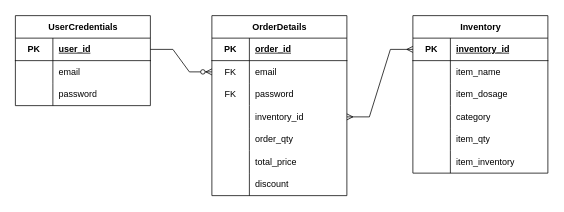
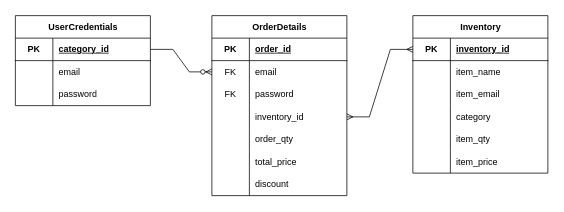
  <mxCell id="0" />
  <mxCell id="1" parent="0" />
  <mxCell id="2" value="UserCredentials" style="shape=table;startSize=30;container=1;collapsible=1;childLayout=tableLayout;fixedRows=1;rowLines=0;fontStyle=1;align=center;resizeLast=1;html=1;" vertex="1" parent="1"><mxGeometry x="20" y="20" width="180" height="120" as="geometry" /></mxCell>
  <mxCell id="3" value="" style="shape=tableRow;horizontal=0;startSize=0;swimlaneHead=0;swimlaneBody=0;fillColor=none;collapsible=0;dropTarget=0;points=[[0,0.5],[1,0.5]];portConstraint=eastwest;top=0;left=0;right=0;bottom=1;" vertex="1" parent="2"><mxGeometry y="30" width="180" height="30" as="geometry" /></mxCell>
  <mxCell id="4" value="PK" style="shape=partialRectangle;connectable=0;fillColor=none;top=0;left=0;bottom=0;right=0;fontStyle=1;overflow=hidden;whiteSpace=wrap;html=1;" vertex="1" parent="3"><mxGeometry width="50" height="30" as="geometry"><mxRectangle width="50" height="30" as="alternateBounds" /></mxGeometry></mxCell>
- <mxCell id="5" value="user_id" style="shape=partialRectangle;connectable=0;fillColor=none;top=0;left=0;bottom=0;right=0;align=left;spacingLeft=6;fontStyle=5;overflow=hidden;whiteSpace=wrap;html=1;" vertex="1" parent="3"><mxGeometry x="50" width="130" height="30" as="geometry"><mxRectangle width="130" height="30" as="alternateBounds" /></mxGeometry></mxCell>
+ <mxCell id="5" value="category_id" style="shape=partialRectangle;connectable=0;fillColor=none;top=0;left=0;bottom=0;right=0;align=left;spacingLeft=6;fontStyle=5;overflow=hidden;whiteSpace=wrap;html=1;" vertex="1" parent="3"><mxGeometry x="50" width="130" height="30" as="geometry"><mxRectangle width="130" height="30" as="alternateBounds" /></mxGeometry></mxCell>
  <mxCell id="6" value="" style="shape=tableRow;horizontal=0;startSize=0;swimlaneHead=0;swimlaneBody=0;fillColor=none;collapsible=0;dropTarget=0;points=[[0,0.5],[1,0.5]];portConstraint=eastwest;top=0;left=0;right=0;bottom=0;" vertex="1" parent="2"><mxGeometry y="60" width="180" height="30" as="geometry" /></mxCell>
  <mxCell id="7" value="" style="shape=partialRectangle;connectable=0;fillColor=none;top=0;left=0;bottom=0;right=0;editable=1;overflow=hidden;whiteSpace=wrap;html=1;" vertex="1" parent="6"><mxGeometry width="50" height="30" as="geometry"><mxRectangle width="50" height="30" as="alternateBounds" /></mxGeometry></mxCell>
  <mxCell id="8" value="email" style="shape=partialRectangle;connectable=0;fillColor=none;top=0;left=0;bottom=0;right=0;align=left;spacingLeft=6;overflow=hidden;whiteSpace=wrap;html=1;" vertex="1" parent="6"><mxGeometry x="50" width="130" height="30" as="geometry"><mxRectangle width="130" height="30" as="alternateBounds" /></mxGeometry></mxCell>
  <mxCell id="9" value="" style="shape=tableRow;horizontal=0;startSize=0;swimlaneHead=0;swimlaneBody=0;fillColor=none;collapsible=0;dropTarget=0;points=[[0,0.5],[1,0.5]];portConstraint=eastwest;top=0;left=0;right=0;bottom=0;" vertex="1" parent="2"><mxGeometry y="90" width="180" height="30" as="geometry" /></mxCell>
  <mxCell id="10" value="" style="shape=partialRectangle;connectable=0;fillColor=none;top=0;left=0;bottom=0;right=0;editable=1;overflow=hidden;whiteSpace=wrap;html=1;" vertex="1" parent="9"><mxGeometry width="50" height="30" as="geometry"><mxRectangle width="50" height="30" as="alternateBounds" /></mxGeometry></mxCell>
  <mxCell id="11" value="password" style="shape=partialRectangle;connectable=0;fillColor=none;top=0;left=0;bottom=0;right=0;align=left;spacingLeft=6;overflow=hidden;whiteSpace=wrap;html=1;" vertex="1" parent="9"><mxGeometry x="50" width="130" height="30" as="geometry"><mxRectangle width="130" height="30" as="alternateBounds" /></mxGeometry></mxCell>
  <mxCell id="12" value="OrderDetails" style="shape=table;startSize=30;container=1;collapsible=1;childLayout=tableLayout;fixedRows=1;rowLines=0;fontStyle=1;align=center;resizeLast=1;html=1;resizeLastRow=0;" vertex="1" parent="1"><mxGeometry x="282" y="20" width="180" height="240" as="geometry"><mxRectangle x="310" y="170" width="110" height="30" as="alternateBounds" /></mxGeometry></mxCell>
  <mxCell id="13" value="" style="shape=tableRow;horizontal=0;startSize=0;swimlaneHead=0;swimlaneBody=0;fillColor=none;collapsible=0;dropTarget=0;points=[[0,0.5],[1,0.5]];portConstraint=eastwest;top=0;left=0;right=0;bottom=1;" vertex="1" parent="12"><mxGeometry y="30" width="180" height="30" as="geometry" /></mxCell>
  <mxCell id="14" value="PK" style="shape=partialRectangle;connectable=0;fillColor=none;top=0;left=0;bottom=0;right=0;fontStyle=1;overflow=hidden;whiteSpace=wrap;html=1;" vertex="1" parent="13"><mxGeometry width="50" height="30" as="geometry"><mxRectangle width="50" height="30" as="alternateBounds" /></mxGeometry></mxCell>
  <mxCell id="15" value="order_id" style="shape=partialRectangle;connectable=0;fillColor=none;top=0;left=0;bottom=0;right=0;align=left;spacingLeft=6;fontStyle=5;overflow=hidden;whiteSpace=wrap;html=1;" vertex="1" parent="13"><mxGeometry x="50" width="130" height="30" as="geometry"><mxRectangle width="130" height="30" as="alternateBounds" /></mxGeometry></mxCell>
  <mxCell id="16" value="" style="shape=tableRow;horizontal=0;startSize=0;swimlaneHead=0;swimlaneBody=0;fillColor=none;collapsible=0;dropTarget=0;points=[[0,0.5],[1,0.5]];portConstraint=eastwest;top=0;left=0;right=0;bottom=0;" vertex="1" parent="12"><mxGeometry y="60" width="180" height="30" as="geometry" /></mxCell>
  <mxCell id="17" value="FK" style="shape=partialRectangle;connectable=0;fillColor=none;top=0;left=0;bottom=0;right=0;editable=1;overflow=hidden;whiteSpace=wrap;html=1;" vertex="1" parent="16"><mxGeometry width="50" height="30" as="geometry"><mxRectangle width="50" height="30" as="alternateBounds" /></mxGeometry></mxCell>
  <mxCell id="18" value="email" style="shape=partialRectangle;connectable=0;fillColor=none;top=0;left=0;bottom=0;right=0;align=left;spacingLeft=6;overflow=hidden;whiteSpace=wrap;html=1;" vertex="1" parent="16"><mxGeometry x="50" width="130" height="30" as="geometry"><mxRectangle width="130" height="30" as="alternateBounds" /></mxGeometry></mxCell>
  <mxCell id="19" value="" style="shape=tableRow;horizontal=0;startSize=0;swimlaneHead=0;swimlaneBody=0;fillColor=none;collapsible=0;dropTarget=0;points=[[0,0.5],[1,0.5]];portConstraint=eastwest;top=0;left=0;right=0;bottom=0;" vertex="1" parent="12"><mxGeometry y="90" width="180" height="30" as="geometry" /></mxCell>
  <mxCell id="20" value="FK" style="shape=partialRectangle;connectable=0;fillColor=none;top=0;left=0;bottom=0;right=0;editable=1;overflow=hidden;whiteSpace=wrap;html=1;" vertex="1" parent="19"><mxGeometry width="50" height="30" as="geometry"><mxRectangle width="50" height="30" as="alternateBounds" /></mxGeometry></mxCell>
  <mxCell id="21" value="password" style="shape=partialRectangle;connectable=0;fillColor=none;top=0;left=0;bottom=0;right=0;align=left;spacingLeft=6;overflow=hidden;whiteSpace=wrap;html=1;" vertex="1" parent="19"><mxGeometry x="50" width="130" height="30" as="geometry"><mxRectangle width="130" height="30" as="alternateBounds" /></mxGeometry></mxCell>
  <mxCell id="22" style="shape=tableRow;horizontal=0;startSize=0;swimlaneHead=0;swimlaneBody=0;fillColor=none;collapsible=0;dropTarget=0;points=[[0,0.5],[1,0.5]];portConstraint=eastwest;top=0;left=0;right=0;bottom=0;" vertex="1" parent="12"><mxGeometry y="120" width="180" height="30" as="geometry" /></mxCell>
  <mxCell id="23" style="shape=partialRectangle;connectable=0;fillColor=none;top=0;left=0;bottom=0;right=0;editable=1;overflow=hidden;whiteSpace=wrap;html=1;" vertex="1" parent="22"><mxGeometry width="50" height="30" as="geometry"><mxRectangle width="50" height="30" as="alternateBounds" /></mxGeometry></mxCell>
  <mxCell id="24" value="inventory_id" style="shape=partialRectangle;connectable=0;fillColor=none;top=0;left=0;bottom=0;right=0;align=left;spacingLeft=6;overflow=hidden;whiteSpace=wrap;html=1;" vertex="1" parent="22"><mxGeometry x="50" width="130" height="30" as="geometry"><mxRectangle width="130" height="30" as="alternateBounds" /></mxGeometry></mxCell>
  <mxCell id="25" style="shape=tableRow;horizontal=0;startSize=0;swimlaneHead=0;swimlaneBody=0;fillColor=none;collapsible=0;dropTarget=0;points=[[0,0.5],[1,0.5]];portConstraint=eastwest;top=0;left=0;right=0;bottom=0;" vertex="1" parent="12"><mxGeometry y="150" width="180" height="30" as="geometry" /></mxCell>
  <mxCell id="26" style="shape=partialRectangle;connectable=0;fillColor=none;top=0;left=0;bottom=0;right=0;editable=1;overflow=hidden;whiteSpace=wrap;html=1;" vertex="1" parent="25"><mxGeometry width="50" height="30" as="geometry"><mxRectangle width="50" height="30" as="alternateBounds" /></mxGeometry></mxCell>
  <mxCell id="27" value="order_qty" style="shape=partialRectangle;connectable=0;fillColor=none;top=0;left=0;bottom=0;right=0;align=left;spacingLeft=6;overflow=hidden;whiteSpace=wrap;html=1;" vertex="1" parent="25"><mxGeometry x="50" width="130" height="30" as="geometry"><mxRectangle width="130" height="30" as="alternateBounds" /></mxGeometry></mxCell>
  <mxCell id="28" style="shape=tableRow;horizontal=0;startSize=0;swimlaneHead=0;swimlaneBody=0;fillColor=none;collapsible=0;dropTarget=0;points=[[0,0.5],[1,0.5]];portConstraint=eastwest;top=0;left=0;right=0;bottom=0;" vertex="1" parent="12"><mxGeometry y="180" width="180" height="30" as="geometry" /></mxCell>
  <mxCell id="29" style="shape=partialRectangle;connectable=0;fillColor=none;top=0;left=0;bottom=0;right=0;editable=1;overflow=hidden;whiteSpace=wrap;html=1;" vertex="1" parent="28"><mxGeometry width="50" height="30" as="geometry"><mxRectangle width="50" height="30" as="alternateBounds" /></mxGeometry></mxCell>
  <mxCell id="30" value="total_price" style="shape=partialRectangle;connectable=0;fillColor=none;top=0;left=0;bottom=0;right=0;align=left;spacingLeft=6;overflow=hidden;whiteSpace=wrap;html=1;" vertex="1" parent="28"><mxGeometry x="50" width="130" height="30" as="geometry"><mxRectangle width="130" height="30" as="alternateBounds" /></mxGeometry></mxCell>
  <mxCell id="31" style="shape=tableRow;horizontal=0;startSize=0;swimlaneHead=0;swimlaneBody=0;fillColor=none;collapsible=0;dropTarget=0;points=[[0,0.5],[1,0.5]];portConstraint=eastwest;top=0;left=0;right=0;bottom=0;" vertex="1" parent="12"><mxGeometry y="210" width="180" height="30" as="geometry" /></mxCell>
  <mxCell id="32" style="shape=partialRectangle;connectable=0;fillColor=none;top=0;left=0;bottom=0;right=0;editable=1;overflow=hidden;whiteSpace=wrap;html=1;" vertex="1" parent="31"><mxGeometry width="50" height="30" as="geometry"><mxRectangle width="50" height="30" as="alternateBounds" /></mxGeometry></mxCell>
  <mxCell id="33" value="discount" style="shape=partialRectangle;connectable=0;fillColor=none;top=0;left=0;bottom=0;right=0;align=left;spacingLeft=6;overflow=hidden;whiteSpace=wrap;html=1;" vertex="1" parent="31"><mxGeometry x="50" width="130" height="30" as="geometry"><mxRectangle width="130" height="30" as="alternateBounds" /></mxGeometry></mxCell>
  <mxCell id="34" value="Inventory" style="shape=table;startSize=30;container=1;collapsible=1;childLayout=tableLayout;fixedRows=1;rowLines=0;fontStyle=1;align=center;resizeLast=1;html=1;resizeLastRow=0;" vertex="1" parent="1"><mxGeometry x="550" y="20" width="180" height="210" as="geometry"><mxRectangle x="310" y="170" width="110" height="30" as="alternateBounds" /></mxGeometry></mxCell>
  <mxCell id="35" value="" style="shape=tableRow;horizontal=0;startSize=0;swimlaneHead=0;swimlaneBody=0;fillColor=none;collapsible=0;dropTarget=0;points=[[0,0.5],[1,0.5]];portConstraint=eastwest;top=0;left=0;right=0;bottom=1;" vertex="1" parent="34"><mxGeometry y="30" width="180" height="30" as="geometry" /></mxCell>
  <mxCell id="36" value="PK" style="shape=partialRectangle;connectable=0;fillColor=none;top=0;left=0;bottom=0;right=0;fontStyle=1;overflow=hidden;whiteSpace=wrap;html=1;" vertex="1" parent="35"><mxGeometry width="50" height="30" as="geometry"><mxRectangle width="50" height="30" as="alternateBounds" /></mxGeometry></mxCell>
  <mxCell id="37" value="inventory_id" style="shape=partialRectangle;connectable=0;fillColor=none;top=0;left=0;bottom=0;right=0;align=left;spacingLeft=6;fontStyle=5;overflow=hidden;whiteSpace=wrap;html=1;" vertex="1" parent="35"><mxGeometry x="50" width="130" height="30" as="geometry"><mxRectangle width="130" height="30" as="alternateBounds" /></mxGeometry></mxCell>
  <mxCell id="38" value="" style="shape=tableRow;horizontal=0;startSize=0;swimlaneHead=0;swimlaneBody=0;fillColor=none;collapsible=0;dropTarget=0;points=[[0,0.5],[1,0.5]];portConstraint=eastwest;top=0;left=0;right=0;bottom=0;" vertex="1" parent="34"><mxGeometry y="60" width="180" height="30" as="geometry" /></mxCell>
  <mxCell id="39" value="" style="shape=partialRectangle;connectable=0;fillColor=none;top=0;left=0;bottom=0;right=0;editable=1;overflow=hidden;whiteSpace=wrap;html=1;" vertex="1" parent="38"><mxGeometry width="50" height="30" as="geometry"><mxRectangle width="50" height="30" as="alternateBounds" /></mxGeometry></mxCell>
  <mxCell id="40" value="item_name" style="shape=partialRectangle;connectable=0;fillColor=none;top=0;left=0;bottom=0;right=0;align=left;spacingLeft=6;overflow=hidden;whiteSpace=wrap;html=1;" vertex="1" parent="38"><mxGeometry x="50" width="130" height="30" as="geometry"><mxRectangle width="130" height="30" as="alternateBounds" /></mxGeometry></mxCell>
  <mxCell id="41" value="" style="shape=tableRow;horizontal=0;startSize=0;swimlaneHead=0;swimlaneBody=0;fillColor=none;collapsible=0;dropTarget=0;points=[[0,0.5],[1,0.5]];portConstraint=eastwest;top=0;left=0;right=0;bottom=0;" vertex="1" parent="34"><mxGeometry y="90" width="180" height="30" as="geometry" /></mxCell>
  <mxCell id="42" value="" style="shape=partialRectangle;connectable=0;fillColor=none;top=0;left=0;bottom=0;right=0;editable=1;overflow=hidden;whiteSpace=wrap;html=1;" vertex="1" parent="41"><mxGeometry width="50" height="30" as="geometry"><mxRectangle width="50" height="30" as="alternateBounds" /></mxGeometry></mxCell>
- <mxCell id="43" value="item_dosage" style="shape=partialRectangle;connectable=0;fillColor=none;top=0;left=0;bottom=0;right=0;align=left;spacingLeft=6;overflow=hidden;whiteSpace=wrap;html=1;" vertex="1" parent="41"><mxGeometry x="50" width="130" height="30" as="geometry"><mxRectangle width="130" height="30" as="alternateBounds" /></mxGeometry></mxCell>
+ <mxCell id="43" value="item_email" style="shape=partialRectangle;connectable=0;fillColor=none;top=0;left=0;bottom=0;right=0;align=left;spacingLeft=6;overflow=hidden;whiteSpace=wrap;html=1;" vertex="1" parent="41"><mxGeometry x="50" width="130" height="30" as="geometry"><mxRectangle width="130" height="30" as="alternateBounds" /></mxGeometry></mxCell>
  <mxCell id="44" style="shape=tableRow;horizontal=0;startSize=0;swimlaneHead=0;swimlaneBody=0;fillColor=none;collapsible=0;dropTarget=0;points=[[0,0.5],[1,0.5]];portConstraint=eastwest;top=0;left=0;right=0;bottom=0;" vertex="1" parent="34"><mxGeometry y="120" width="180" height="30" as="geometry" /></mxCell>
  <mxCell id="45" style="shape=partialRectangle;connectable=0;fillColor=none;top=0;left=0;bottom=0;right=0;editable=1;overflow=hidden;whiteSpace=wrap;html=1;" vertex="1" parent="44"><mxGeometry width="50" height="30" as="geometry"><mxRectangle width="50" height="30" as="alternateBounds" /></mxGeometry></mxCell>
  <mxCell id="46" value="category" style="shape=partialRectangle;connectable=0;fillColor=none;top=0;left=0;bottom=0;right=0;align=left;spacingLeft=6;overflow=hidden;whiteSpace=wrap;html=1;" vertex="1" parent="44"><mxGeometry x="50" width="130" height="30" as="geometry"><mxRectangle width="130" height="30" as="alternateBounds" /></mxGeometry></mxCell>
  <mxCell id="47" style="shape=tableRow;horizontal=0;startSize=0;swimlaneHead=0;swimlaneBody=0;fillColor=none;collapsible=0;dropTarget=0;points=[[0,0.5],[1,0.5]];portConstraint=eastwest;top=0;left=0;right=0;bottom=0;" vertex="1" parent="34"><mxGeometry y="150" width="180" height="30" as="geometry" /></mxCell>
  <mxCell id="48" style="shape=partialRectangle;connectable=0;fillColor=none;top=0;left=0;bottom=0;right=0;editable=1;overflow=hidden;whiteSpace=wrap;html=1;" vertex="1" parent="47"><mxGeometry width="50" height="30" as="geometry"><mxRectangle width="50" height="30" as="alternateBounds" /></mxGeometry></mxCell>
  <mxCell id="49" value="item_qty" style="shape=partialRectangle;connectable=0;fillColor=none;top=0;left=0;bottom=0;right=0;align=left;spacingLeft=6;overflow=hidden;whiteSpace=wrap;html=1;" vertex="1" parent="47"><mxGeometry x="50" width="130" height="30" as="geometry"><mxRectangle width="130" height="30" as="alternateBounds" /></mxGeometry></mxCell>
  <mxCell id="50" style="shape=tableRow;horizontal=0;startSize=0;swimlaneHead=0;swimlaneBody=0;fillColor=none;collapsible=0;dropTarget=0;points=[[0,0.5],[1,0.5]];portConstraint=eastwest;top=0;left=0;right=0;bottom=0;" vertex="1" parent="34"><mxGeometry y="180" width="180" height="30" as="geometry" /></mxCell>
  <mxCell id="51" style="shape=partialRectangle;connectable=0;fillColor=none;top=0;left=0;bottom=0;right=0;editable=1;overflow=hidden;whiteSpace=wrap;html=1;" vertex="1" parent="50"><mxGeometry width="50" height="30" as="geometry"><mxRectangle width="50" height="30" as="alternateBounds" /></mxGeometry></mxCell>
- <mxCell id="52" value="item_inventory" style="shape=partialRectangle;connectable=0;fillColor=none;top=0;left=0;bottom=0;right=0;align=left;spacingLeft=6;overflow=hidden;whiteSpace=wrap;html=1;" vertex="1" parent="50"><mxGeometry x="50" width="130" height="30" as="geometry"><mxRectangle width="130" height="30" as="alternateBounds" /></mxGeometry></mxCell>
+ <mxCell id="52" value="item_price" style="shape=partialRectangle;connectable=0;fillColor=none;top=0;left=0;bottom=0;right=0;align=left;spacingLeft=6;overflow=hidden;whiteSpace=wrap;html=1;" vertex="1" parent="50"><mxGeometry x="50" width="130" height="30" as="geometry"><mxRectangle width="130" height="30" as="alternateBounds" /></mxGeometry></mxCell>
  <mxCell id="53" value="" style="edgeStyle=entityRelationEdgeStyle;fontSize=12;html=1;endArrow=ERzeroToMany;endFill=1;rounded=0;exitX=1;exitY=0.5;exitDx=0;exitDy=0;" edge="1" parent="1" source="3" target="16"><mxGeometry width="100" height="100" relative="1" as="geometry"><mxPoint x="200" y="180" as="sourcePoint" /><mxPoint x="300" y="80" as="targetPoint" /></mxGeometry></mxCell>
  <mxCell id="54" value="" style="edgeStyle=entityRelationEdgeStyle;fontSize=12;html=1;endArrow=ERmany;startArrow=ERmany;rounded=0;" edge="1" parent="1" source="22" target="35"><mxGeometry width="100" height="100" relative="1" as="geometry"><mxPoint x="490" y="220" as="sourcePoint" /><mxPoint x="590" y="120" as="targetPoint" /></mxGeometry></mxCell>
